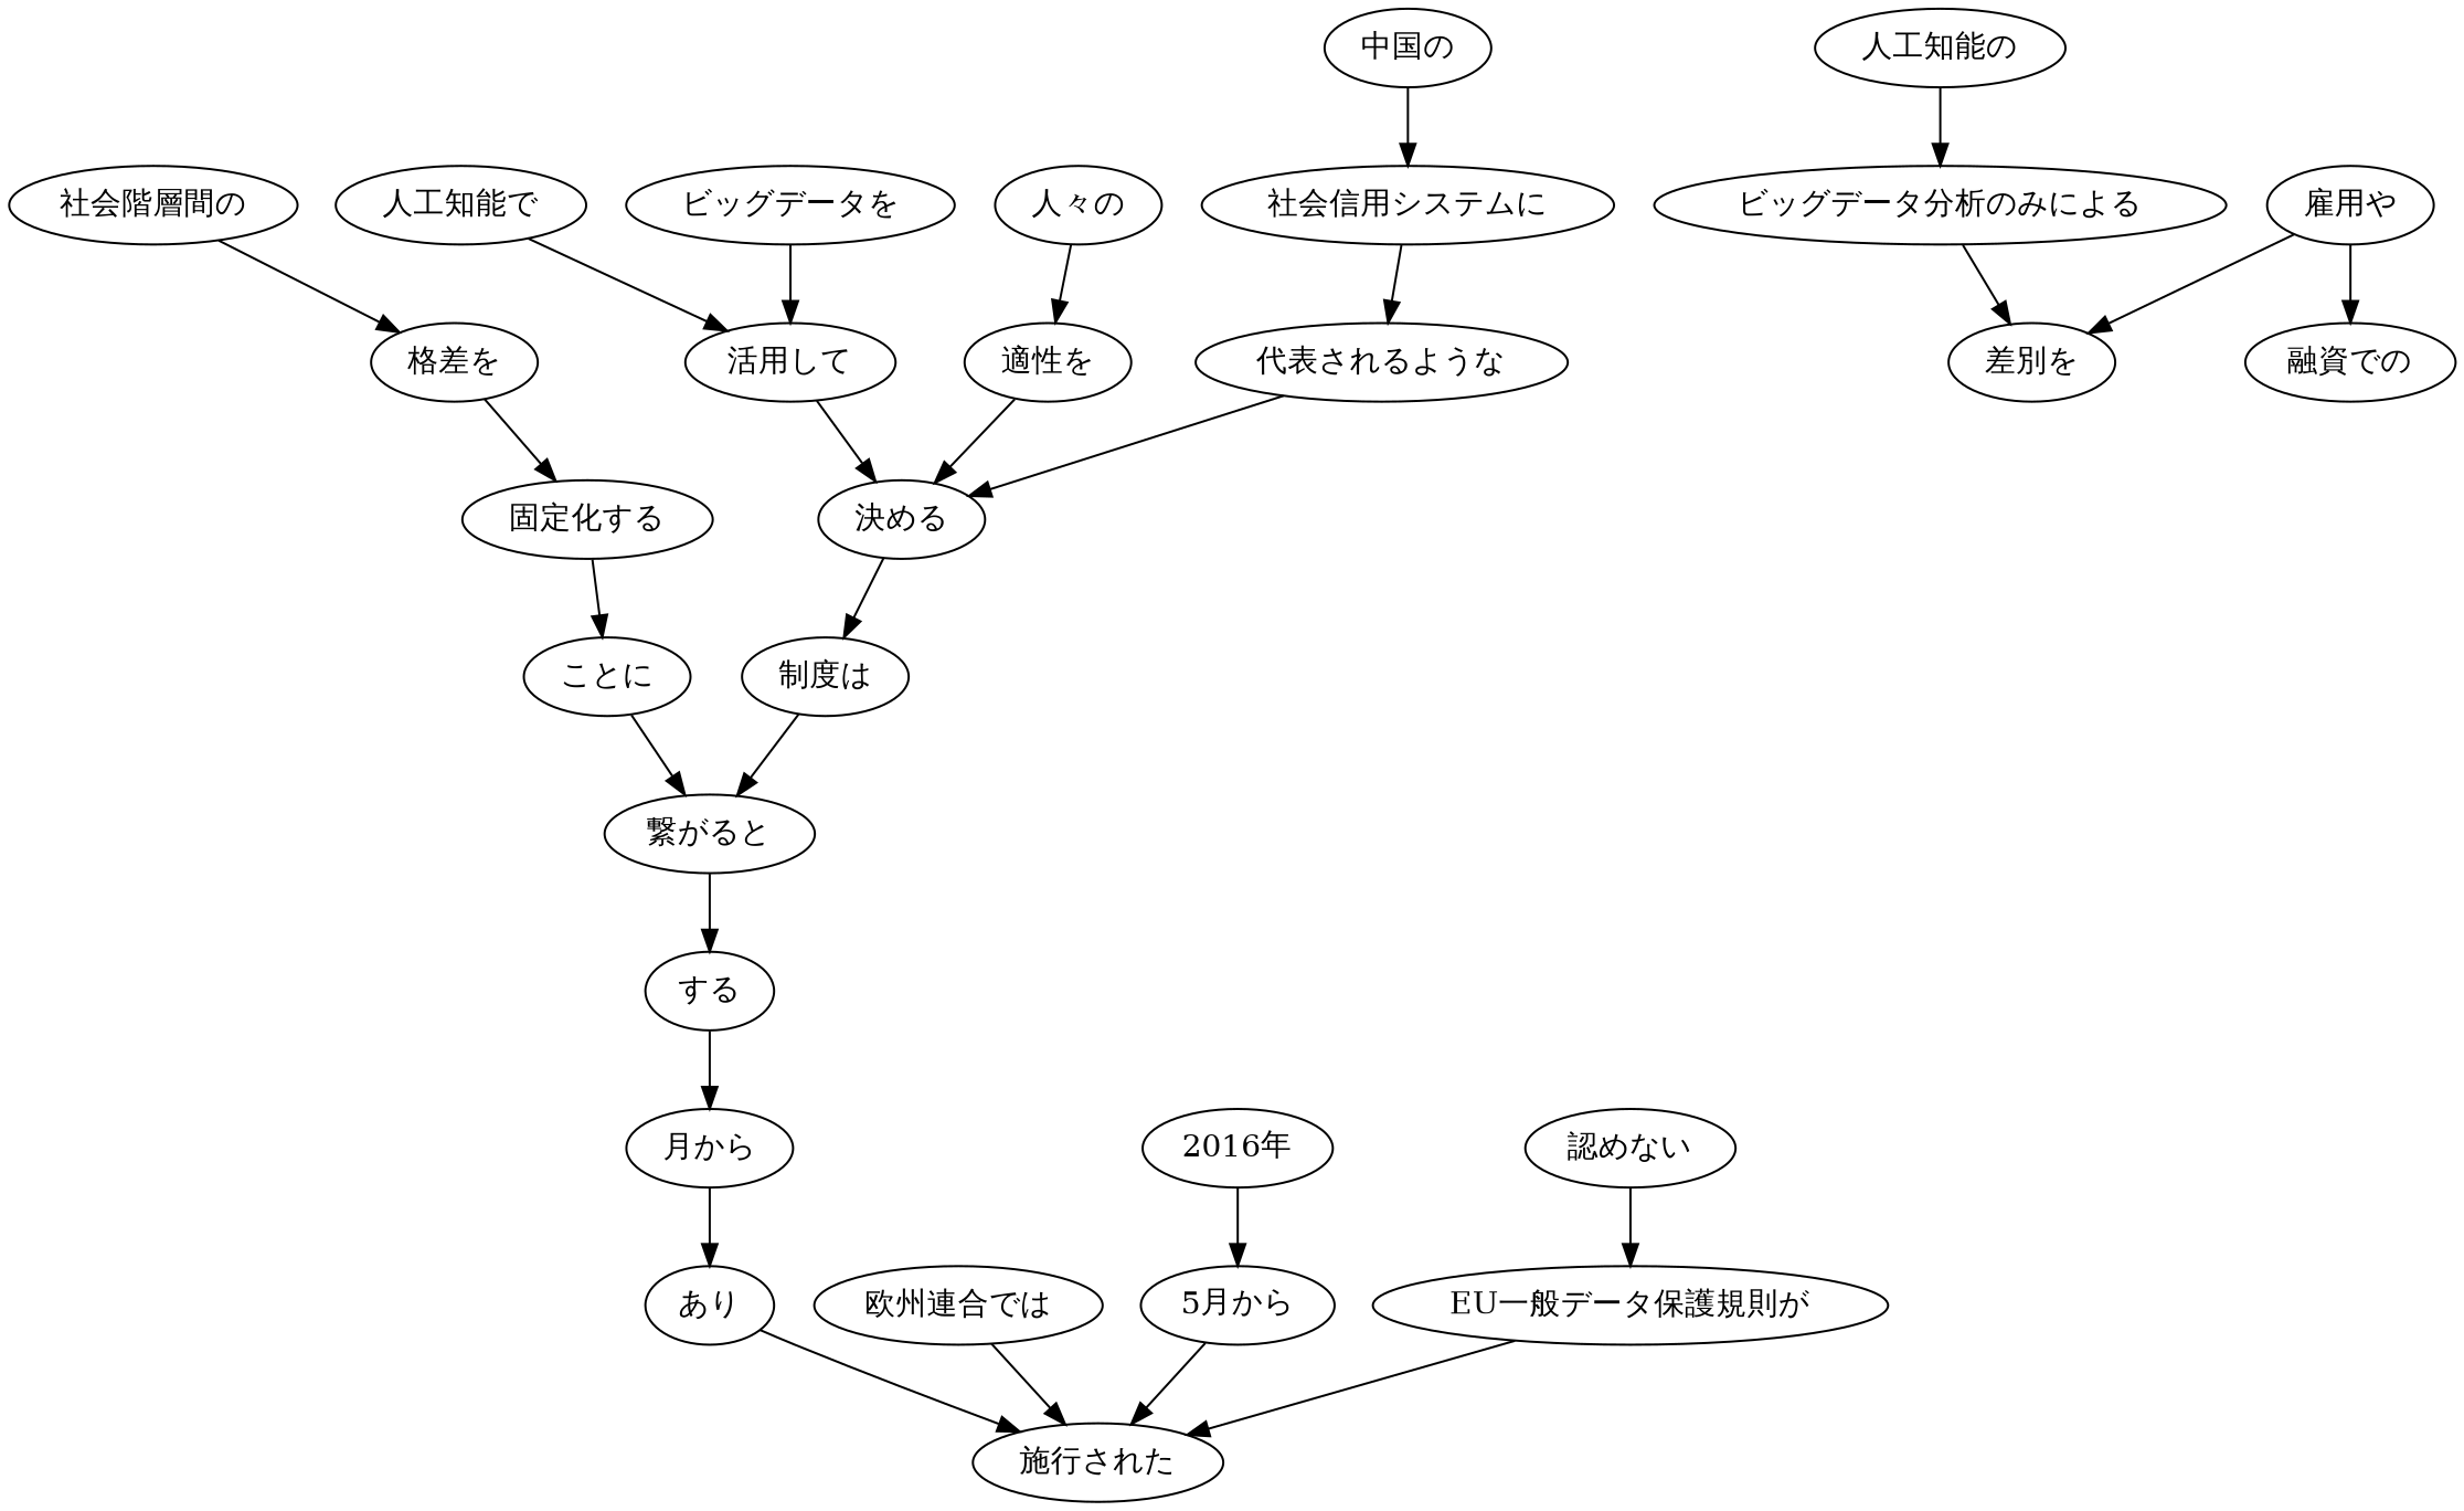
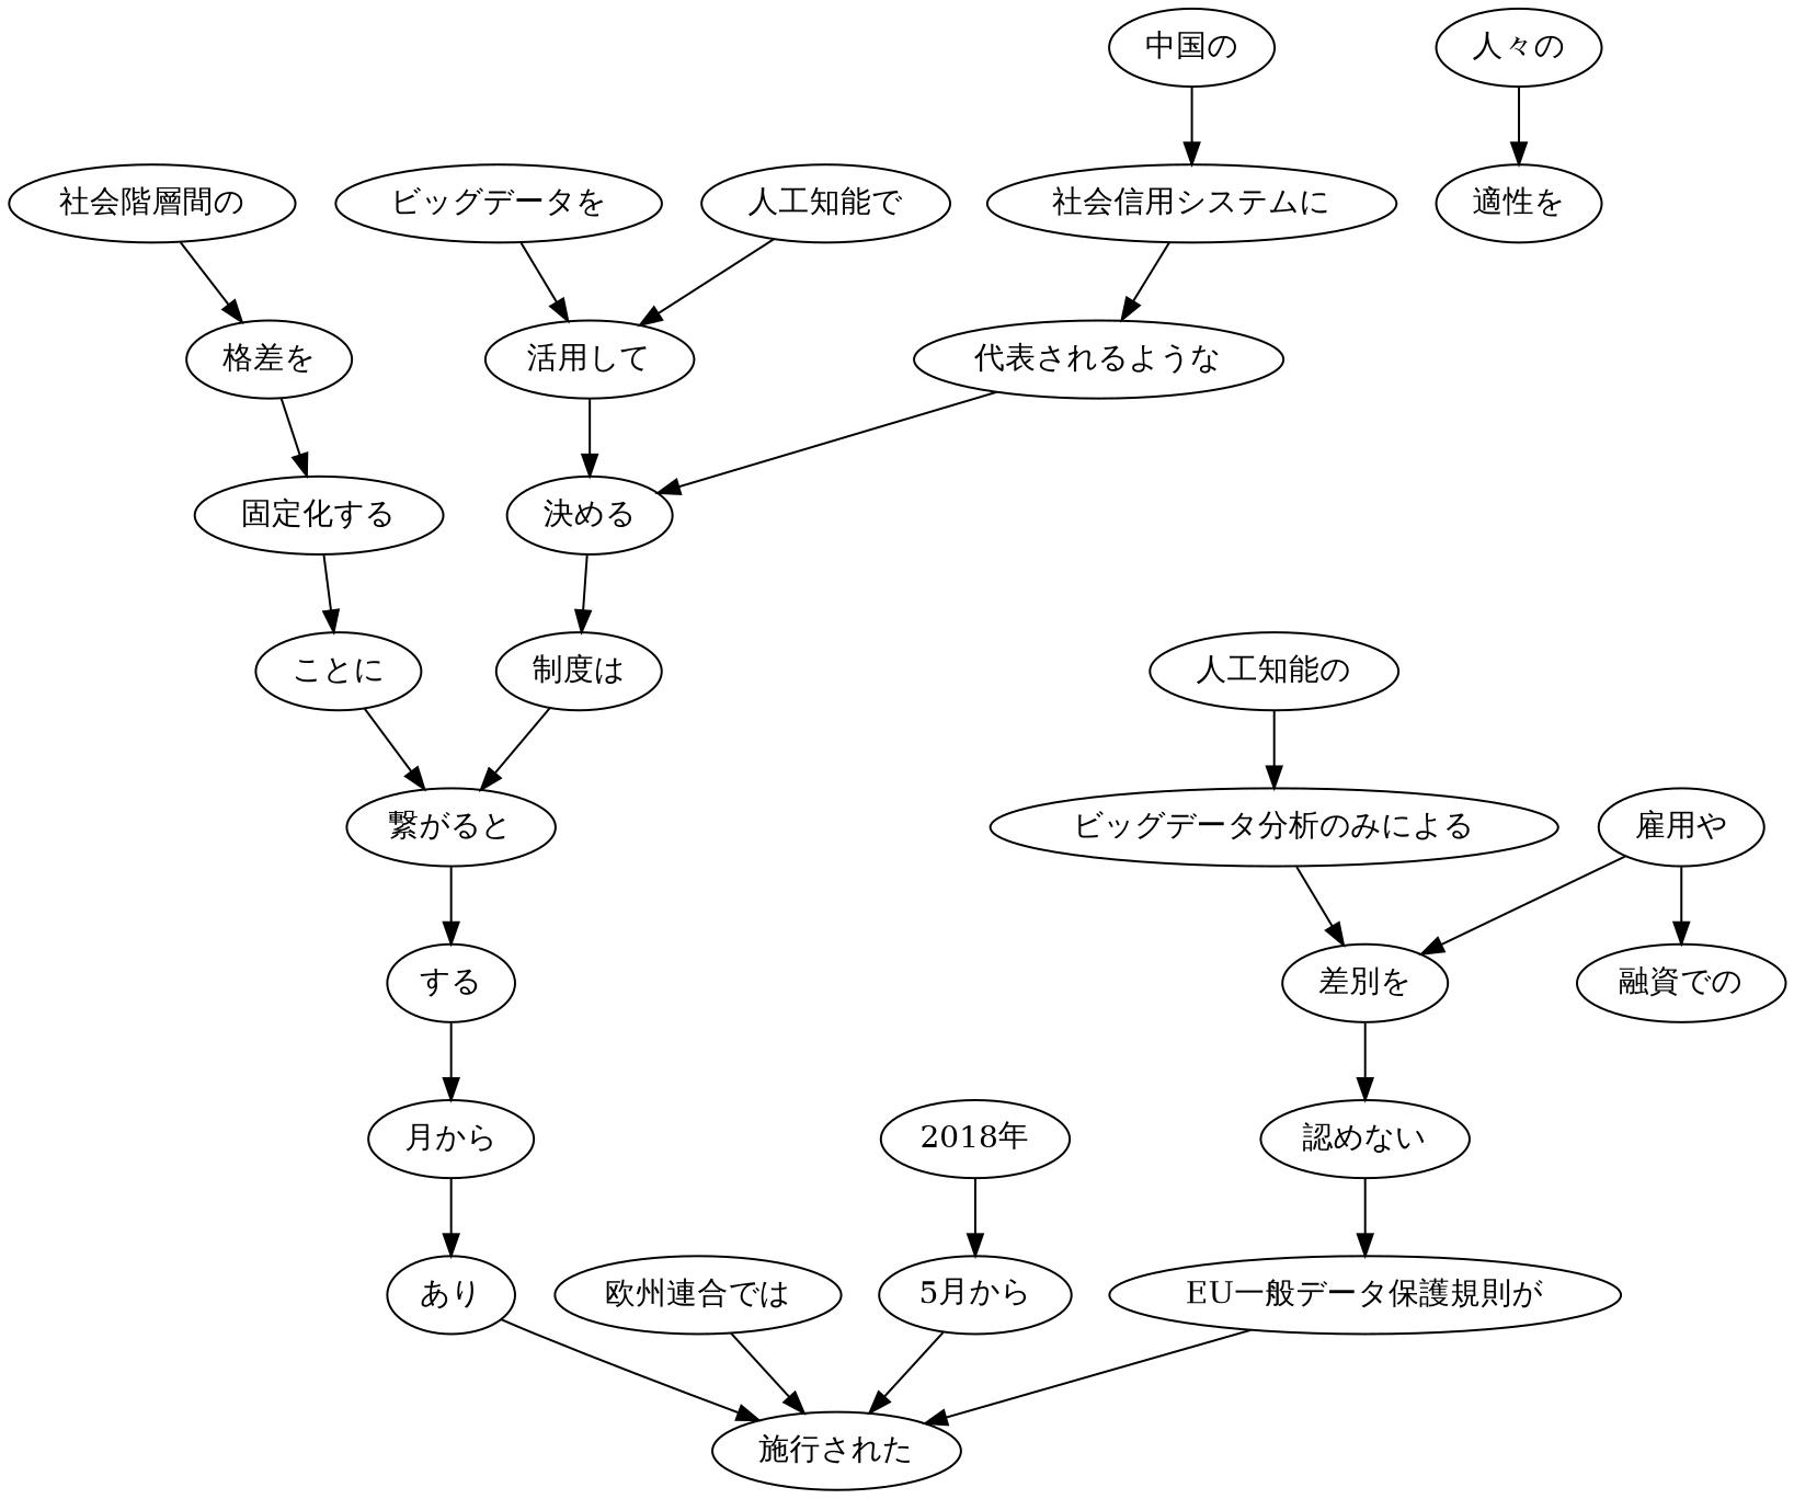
  digraph {
    n1 [label="中国の"]
    n2 [label="社会信用システムに"]
    n3 [label="代表されるような"]
    n4 [label="決める"]
    n5 [label="制度は"]
    n6 [label="繋がると"]
    n7 [label="人工知能で"]
    n8 [label="活用して"]
    n9 [label="ビッグデータを"]
    n10 [label="人々の"]
    n11 [label="適性を"]
    n12 [label="する"]
    n13 [label="月から"]
    n14 [label="社会階層間の"]
    n15 [label="格差を"]
    n16 [label="固定化する"]
    n17 [label="ことに"]
    n18 [label="あり"]
    n19 [label="施行された"]
    n20 [label="欧州連合では"]
-   n21 [label="2016年"]
+   n21 [label="2018年"]
    n22 [label="5月から"]
    n23 [label="人工知能の"]
    n24 [label="ビッグデータ分析のみによる"]
    n25 [label="差別を"]
    n26 [label="認めない"]
    n27 [label="EU一般データ保護規則が"]
    n28 [label="雇用や"]
    n29 [label="融資での"]
    n1 -> n2
    n2 -> n3
    n3 -> n4
    n4 -> n5
    n5 -> n6
    n6 -> n12
    n7 -> n8
    n8 -> n4
    n9 -> n8
    n10 -> n11
-   n11 -> n4
    n12 -> n13
    n13 -> n18
    n14 -> n15
    n15 -> n16
    n16 -> n17
    n17 -> n6
    n18 -> n19
    n20 -> n19
    n21 -> n22
    n22 -> n19
    n23 -> n24
    n24 -> n25
+   n25 -> n26
    n26 -> n27
    n27 -> n19
    n28 -> n25
    n28 -> n29
  }
